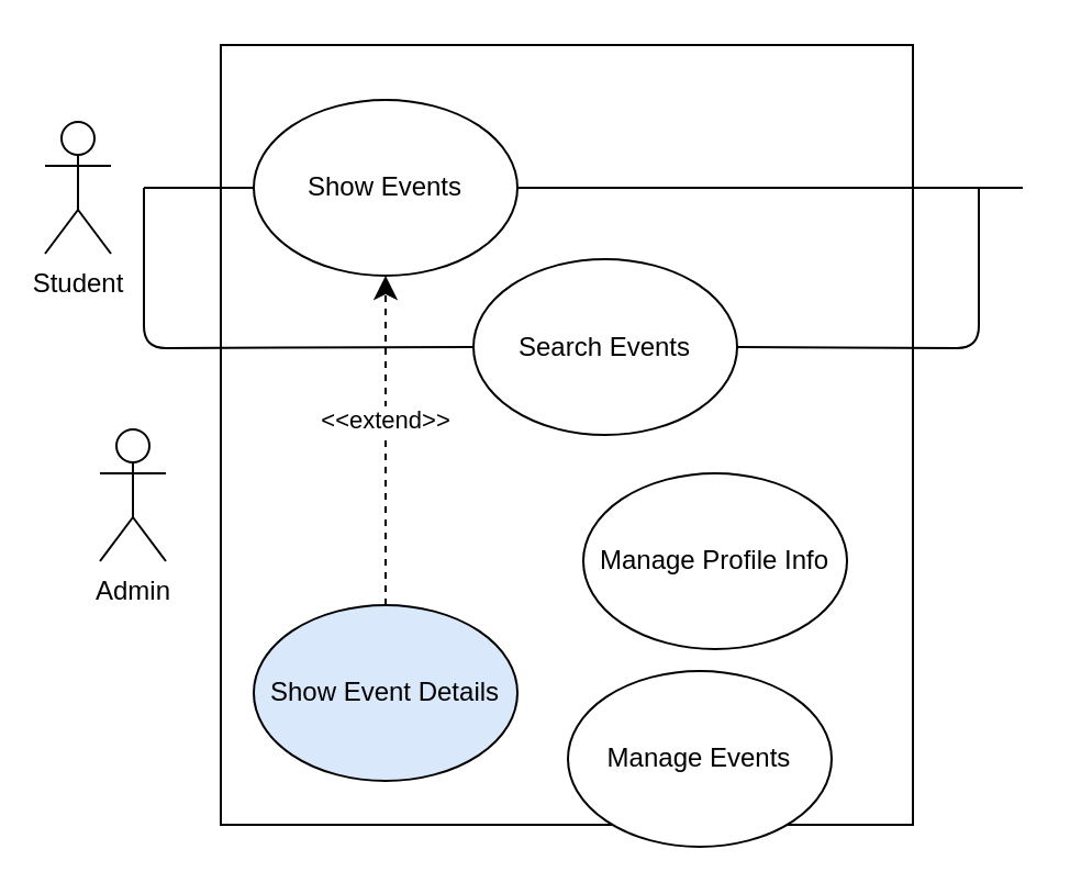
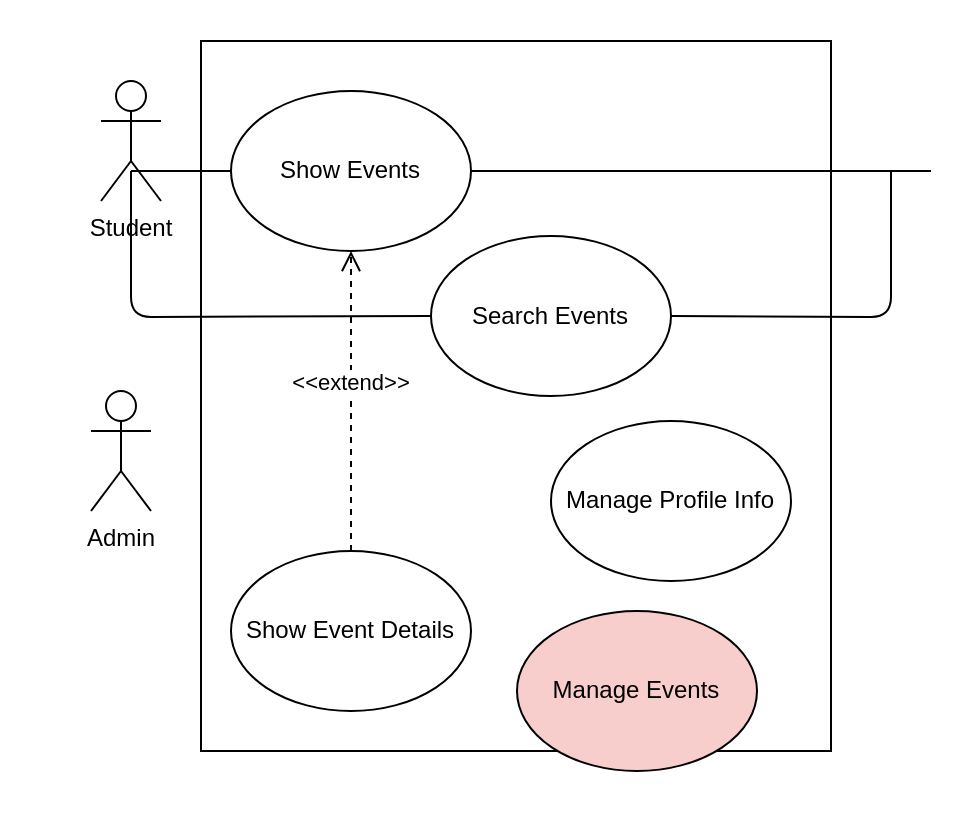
  <mxCell id="0" />
  <mxCell id="1" parent="0" />
  <mxCell id="2" value="" style="rounded=0;whiteSpace=wrap;html=1;" parent="1" vertex="1"><mxGeometry x="100" y="20" width="315" height="355" as="geometry" /></mxCell>
- <mxCell id="3" value="Student&lt;br&gt;" style="shape=umlActor;verticalLabelPosition=bottom;labelBackgroundColor=#ffffff;verticalAlign=top;html=1;outlineConnect=0;" parent="1" vertex="1"><mxGeometry x="20" y="55" width="30" height="60" as="geometry" /></mxCell>
+ <mxCell id="3" value="Student&lt;br&gt;" style="shape=umlActor;verticalLabelPosition=bottom;labelBackgroundColor=#ffffff;verticalAlign=top;html=1;outlineConnect=0;" parent="1" vertex="1"><mxGeometry x="50" y="40" width="30" height="60" as="geometry" /></mxCell>
  <mxCell id="4" value="Show Events&lt;br&gt;" style="ellipse;whiteSpace=wrap;html=1;" parent="1" vertex="1"><mxGeometry x="115" y="45" width="120" height="80" as="geometry" /></mxCell>
  <mxCell id="5" value="" style="endArrow=none;html=1;entryX=0;entryY=0.5;entryDx=0;entryDy=0;" parent="1" target="4" edge="1"><mxGeometry width="50" height="50" relative="1" as="geometry"><mxPoint x="65" y="85" as="sourcePoint" /><mxPoint x="120" y="55" as="targetPoint" /></mxGeometry></mxCell>
  <mxCell id="6" value="" style="endArrow=none;html=1;entryX=0;entryY=0.5;entryDx=0;entryDy=0;exitX=1;exitY=0.5;exitDx=0;exitDy=0;" parent="1" source="4" edge="1"><mxGeometry width="50" height="50" relative="1" as="geometry"><mxPoint x="365" y="105" as="sourcePoint" /><mxPoint x="465" y="85" as="targetPoint" /></mxGeometry></mxCell>
  <mxCell id="7" value="Search Events&lt;br&gt;" style="ellipse;whiteSpace=wrap;html=1;" parent="1" vertex="1"><mxGeometry x="215" y="117.5" width="120" height="80" as="geometry" /></mxCell>
  <mxCell id="8" value="" style="endArrow=none;html=1;entryX=0;entryY=0.5;entryDx=0;entryDy=0;" parent="1" target="7" edge="1"><mxGeometry width="50" height="50" relative="1" as="geometry"><mxPoint x="65" y="85" as="sourcePoint" /><mxPoint x="65" y="395" as="targetPoint" /><Array as="points"><mxPoint x="65" y="158" /></Array></mxGeometry></mxCell>
  <mxCell id="9" value="" style="endArrow=none;html=1;exitX=1;exitY=0.5;exitDx=0;exitDy=0;" parent="1" source="7" edge="1"><mxGeometry width="50" height="50" relative="1" as="geometry"><mxPoint x="368" y="210" as="sourcePoint" /><mxPoint x="445" y="85" as="targetPoint" /><Array as="points"><mxPoint x="445" y="158" /></Array></mxGeometry></mxCell>
- <mxCell id="10" value="Show Event Details" style="ellipse;whiteSpace=wrap;html=1;fillColor=#dae8fc;" parent="1" vertex="1"><mxGeometry x="115" y="275" width="120" height="80" as="geometry" /></mxCell>
+ <mxCell id="10" value="Show Event Details" style="ellipse;whiteSpace=wrap;html=1;" parent="1" vertex="1"><mxGeometry x="115" y="275" width="120" height="80" as="geometry" /></mxCell>
  <mxCell id="11" value="Admin&lt;br&gt;" style="shape=umlActor;verticalLabelPosition=bottom;labelBackgroundColor=#ffffff;verticalAlign=top;html=1;outlineConnect=0;" vertex="1" parent="1"><mxGeometry x="45" y="195" width="30" height="60" as="geometry" /></mxCell>
- <mxCell id="12" value="&amp;lt;&amp;lt;extend&amp;gt;&amp;gt;&lt;br&gt;" style="html=1;verticalAlign=bottom;endArrow=classic;dashed=1;endSize=8;exitX=0.5;exitY=0;exitDx=0;exitDy=0;entryX=0.5;entryY=1;entryDx=0;entryDy=0;" edge="1" parent="1" source="10" target="4"><mxGeometry relative="1" as="geometry"><mxPoint x="95" y="395" as="sourcePoint" /><mxPoint x="15" y="395" as="targetPoint" /></mxGeometry></mxCell>
- <mxCell id="13" value="Manage Profile Info&lt;br&gt;" style="ellipse;whiteSpace=wrap;html=1;" vertex="1" parent="1"><mxGeometry x="265" y="215" width="120" height="80" as="geometry" /></mxCell>
- <mxCell id="14" value="Manage Events" style="ellipse;whiteSpace=wrap;html=1;" vertex="1" parent="1"><mxGeometry x="258" y="305" width="120" height="80" as="geometry" /></mxCell>
+ <mxCell id="12" value="&amp;lt;&amp;lt;extend&amp;gt;&amp;gt;&lt;br&gt;" style="html=1;verticalAlign=bottom;endArrow=open;dashed=1;endSize=8;exitX=0.5;exitY=0;exitDx=0;exitDy=0;entryX=0.5;entryY=1;entryDx=0;entryDy=0;" edge="1" parent="1" source="10" target="4"><mxGeometry relative="1" as="geometry"><mxPoint x="95" y="395" as="sourcePoint" /><mxPoint x="15" y="395" as="targetPoint" /></mxGeometry></mxCell>
+ <mxCell id="13" value="Manage Profile Info&lt;br&gt;" style="ellipse;whiteSpace=wrap;html=1;" vertex="1" parent="1"><mxGeometry x="275" y="210" width="120" height="80" as="geometry" /></mxCell>
+ <mxCell id="14" value="Manage Events" style="ellipse;whiteSpace=wrap;html=1;fillColor=#f8cecc;" vertex="1" parent="1"><mxGeometry x="258" y="305" width="120" height="80" as="geometry" /></mxCell>
